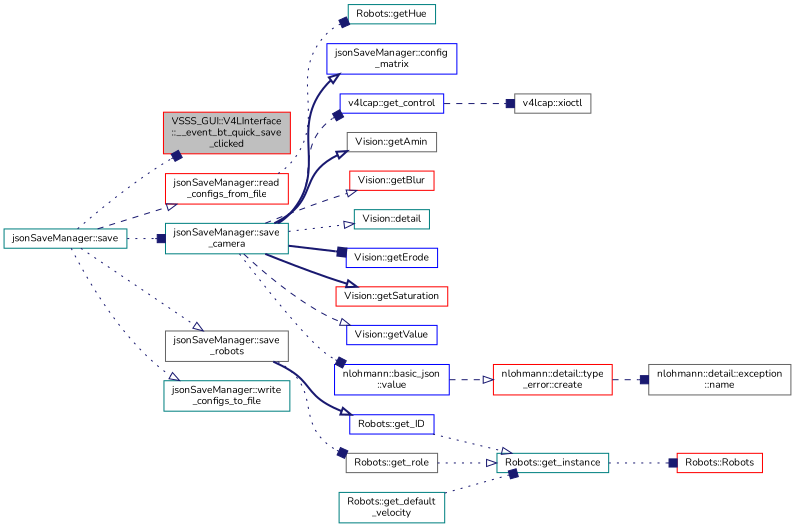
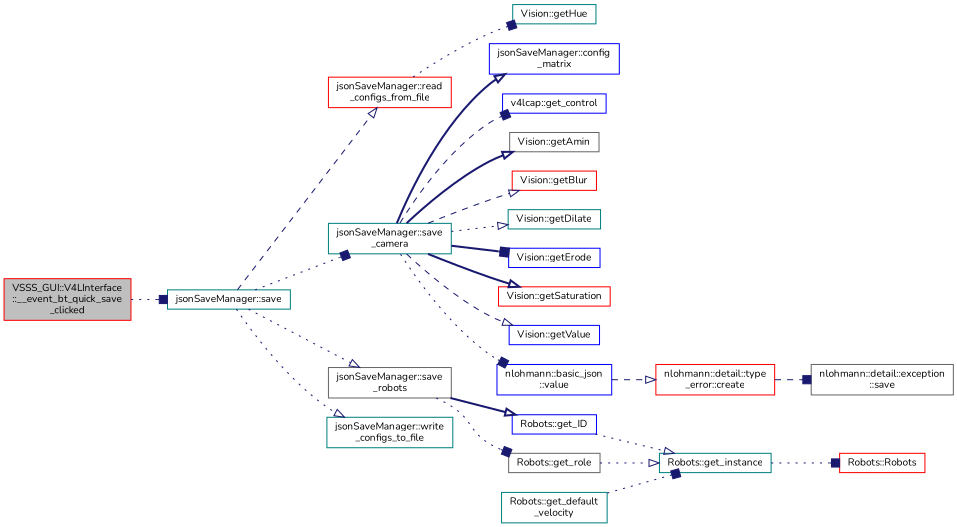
  digraph {
    fontname=Nunito
    rankdir=LR
    node [color=teal fillcolor=white fontname=Nunito fontsize=10 shape=record style=filled]
    edge [arrowhead=onormal color=midnightblue fontname=Nunito fontsize=10 labelfontname=Helvetica labelfontsize=10 style=dotted]
    n1 [color=red fillcolor=grey75 fontcolor=black height=0.2 label="VSSS_GUI::V4LInterface\l::__event_bt_quick_save\l_clicked" width=0.4]
    n2 [height=0.2 label="jsonSaveManager::save" width=0.4]
    n3 [color=red height=0.2 label="jsonSaveManager::read\l_configs_from_file" width=0.4]
    n4 [height=0.2 label="jsonSaveManager::save\l_camera" width=0.4]
    n5 [color=gray40 height=0.2 label="jsonSaveManager::save\l_robots" width=0.4]
    n6 [height=0.2 label="jsonSaveManager::write\l_configs_to_file" width=0.4]
-   n7 [height=0.2 label="Robots::getHue" width=0.4]
+   n7 [height=0.2 label="Vision::getHue" width=0.4]
    n8 [color=blue height=0.2 label="jsonSaveManager::config\l_matrix" width=0.4]
    n9 [color=blue height=0.2 label="v4lcap::get_control" width=0.4]
    n10 [color=gray40 height=0.2 label="Vision::getAmin" width=0.4]
    n11 [color=red height=0.2 label="Vision::getBlur" width=0.4]
-   n12 [height=0.2 label="Vision::detail" width=0.4]
+   n12 [height=0.2 label="Vision::getDilate" width=0.4]
    n13 [color=blue height=0.2 label="Vision::getErode" width=0.4]
    n14 [color=red height=0.2 label="Vision::getSaturation" width=0.4]
    n15 [color=blue height=0.2 label="Vision::getValue" width=0.4]
    n16 [color=blue height=0.2 label="nlohmann::basic_json\l::value" width=0.4]
    n17 [color=blue height=0.2 label="Robots::get_ID" width=0.4]
    n18 [color=gray40 height=0.2 label="Robots::get_role" width=0.4]
-   n19 [color=gray40 height=0.2 label="v4lcap::xioctl" width=0.4]
    n20 [color=red height=0.2 label="nlohmann::detail::type\l_error::create" width=0.4]
-   n21 [color=gray40 height=0.2 label="nlohmann::detail::exception\l::name" width=0.4]
+   n21 [color=gray40 height=0.2 label="nlohmann::detail::exception\l::save" width=0.4]
    n22 [height=0.2 label="Robots::get_default\l_velocity" width=0.4]
    n23 [height=0.2 label="Robots::get_instance" width=0.4]
    n24 [color=red height=0.2 label="Robots::Robots" width=0.4]
-   n2 -> n1 [arrowhead=box]
+   n1 -> n2 [arrowhead=box]
    n2 -> n3 [style=dashed]
    n2 -> n4 [arrowhead=box]
    n2 -> n5
    n2 -> n6
    n3 -> n7 [arrowhead=box]
    n4 -> n8 [style=bold]
    n4 -> n9 [arrowhead=box style=dashed]
    n4 -> n10 [style=bold]
    n4 -> n11 [style=dashed]
    n4 -> n12
    n4 -> n13 [arrowhead=box style=bold]
    n4 -> n14 [style=bold]
    n4 -> n15 [style=dashed]
    n4 -> n16 [arrowhead=box]
    n5 -> n17 [style=bold]
    n5 -> n18 [arrowhead=box]
-   n9 -> n19 [arrowhead=box style=dashed]
    n16 -> n20 [style=dashed]
    n17 -> n23
    n18 -> n23
    n20 -> n21 [arrowhead=box style=dashed]
    n22 -> n23 [arrowhead=box]
    n23 -> n24 [arrowhead=box]
  }
